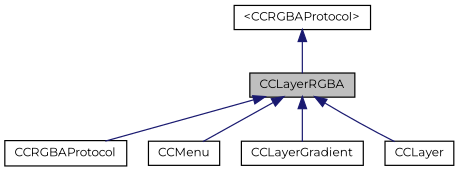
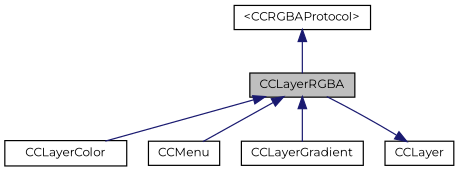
  digraph {
    fontname=Montserrat
    node [color=black fontname=Montserrat fontsize=10 shape=record]
    edge [color=midnightblue dir=back fontname=Montserrat fontsize=10 labelfontname=FreeSans labelfontsize=10 style=solid]
    n1 [fillcolor=grey75 fontcolor=black height=0.2 label=CCLayerRGBA style=filled width=0.4]
-   n2 [height=0.2 label=CCRGBAProtocol width=0.4]
+   n2 [height=0.2 label=CCLayerColor width=0.4]
    n3 [height=0.2 label=CCMenu width=0.4]
    n4 [height=0.2 label=CCLayerGradient width=0.4]
    n5 [height=0.2 label=CCLayer width=0.4]
    n6 [height=0.2 label="\<CCRGBAProtocol\>" width=0.4]
    n1 -> n2
    n1 -> n3
    n1 -> n4
-   n1 -> n5
+   n5 -> n1
    n6 -> n1
  }
